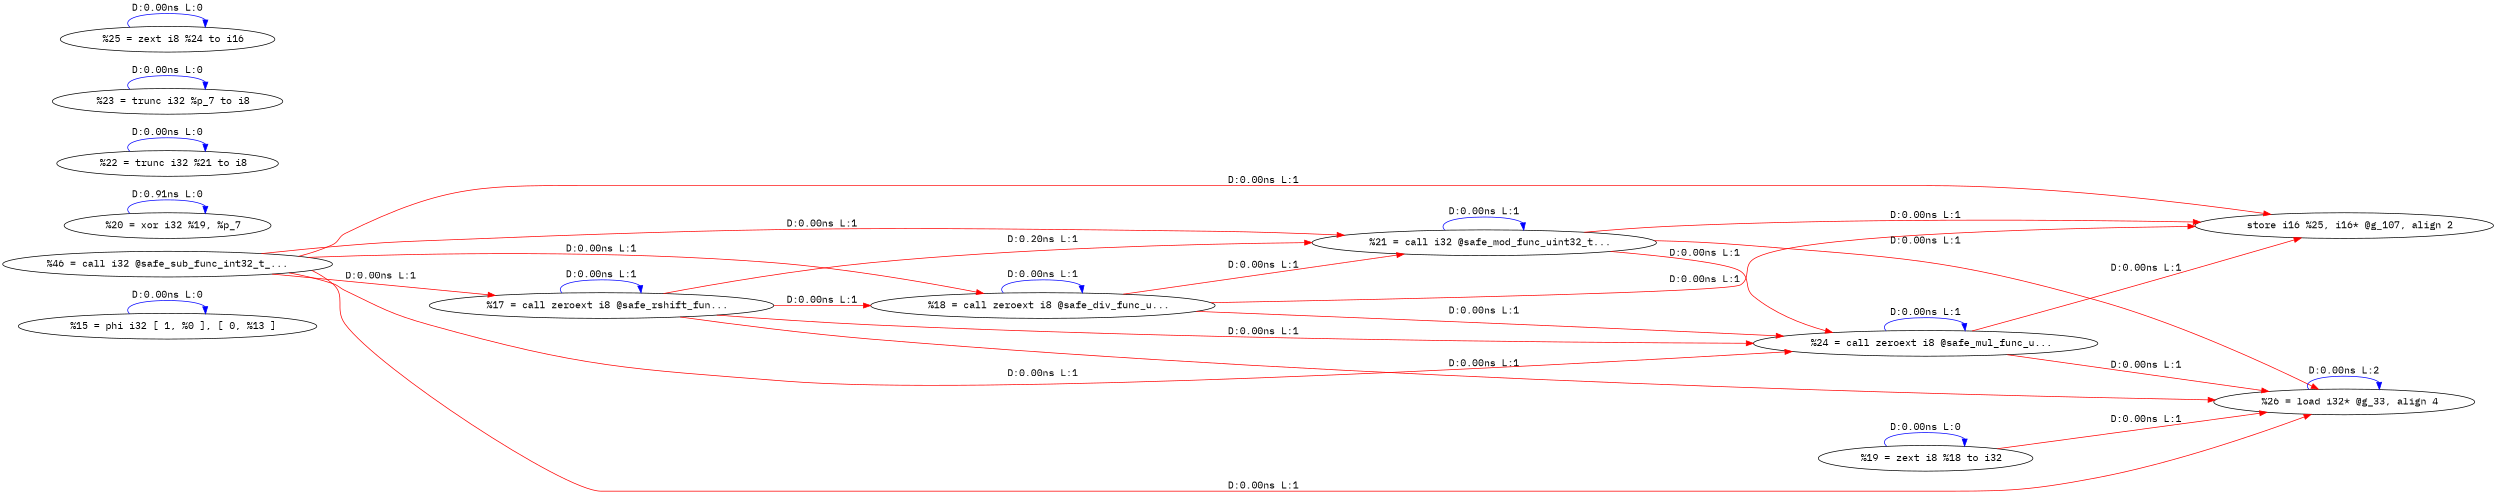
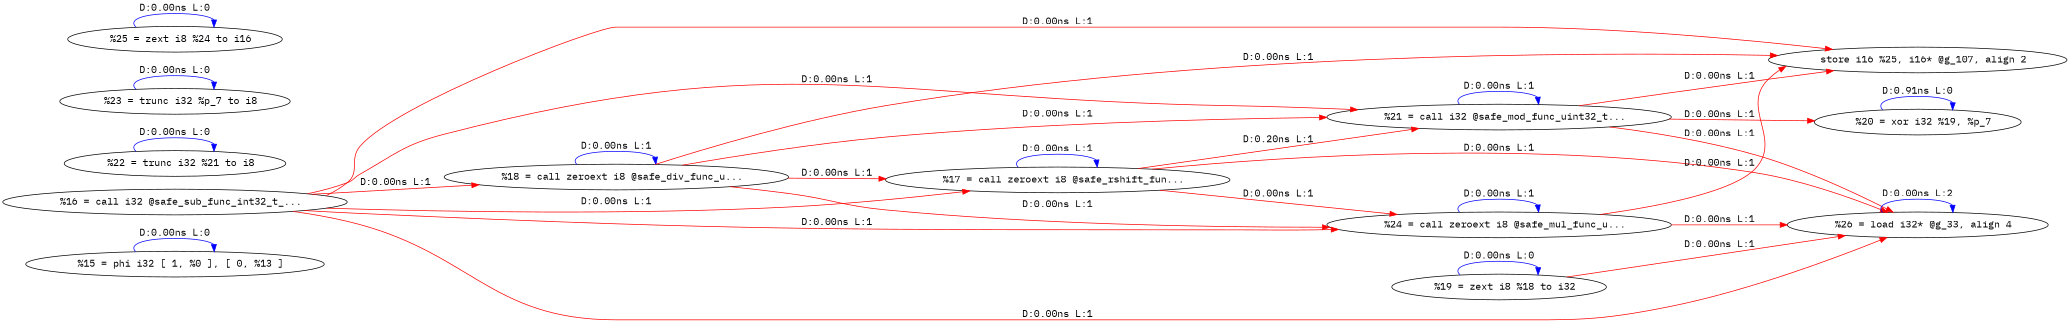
  digraph {
    fontname="IBM Plex Mono"
    rankdir=LR
    node [fontname="IBM Plex Mono"]
    edge [color=red fontname="IBM Plex Mono"]
    n1 [label="  %15 = phi i32 [ 1, %0 ], [ 0, %13 ]"]
    n2 [label="  %17 = call zeroext i8 @safe_rshift_fun..."]
    n3 [label="  %18 = call zeroext i8 @safe_div_func_u..."]
    n4 [label="  %21 = call i32 @safe_mod_func_uint32_t..."]
    n5 [label="  %24 = call zeroext i8 @safe_mul_func_u..."]
    n6 [label="  %26 = load i32* @g_33, align 4"]
    n7 [label="  store i16 %25, i16* @g_107, align 2"]
-   n8 [label="%46 = call i32 @safe_sub_func_int32_t_..."]
+   n8 [label="  %16 = call i32 @safe_sub_func_int32_t_..."]
    n9 [label="  %19 = zext i8 %18 to i32"]
    n10 [label="  %20 = xor i32 %19, %p_7"]
    n11 [label="  %22 = trunc i32 %21 to i8"]
    n12 [label="  %23 = trunc i32 %p_7 to i8"]
    n13 [label="  %25 = zext i8 %24 to i16"]
    n1 -> n1 [color=blue label="D:0.00ns L:0"]
    n2 -> n2 [color=blue label="D:0.00ns L:1"]
-   n2 -> n3 [label="D:0.00ns L:1"]
+   n3 -> n2 [label="D:0.00ns L:1"]
    n2 -> n4 [label="D:0.20ns L:1"]
    n2 -> n5 [label="D:0.00ns L:1"]
    n2 -> n6 [label="D:0.00ns L:1"]
    n3 -> n3 [color=blue label="D:0.00ns L:1"]
    n3 -> n4 [label="D:0.00ns L:1"]
    n3 -> n5 [label="D:0.00ns L:1"]
    n3 -> n7 [label="D:0.00ns L:1"]
    n4 -> n4 [color=blue label="D:0.00ns L:1"]
-   n4 -> n5 [label="D:0.00ns L:1"]
+   n4 -> n10 [label="D:0.00ns L:1"]
    n4 -> n6 [label="D:0.00ns L:1"]
    n4 -> n7 [label="D:0.00ns L:1"]
    n5 -> n5 [color=blue label="D:0.00ns L:1"]
    n5 -> n6 [label="D:0.00ns L:1"]
    n5 -> n7 [label="D:0.00ns L:1"]
    n6 -> n6 [color=blue label="D:0.00ns L:2"]
    n8 -> n2 [label="D:0.00ns L:1"]
    n8 -> n3 [label="D:0.00ns L:1"]
    n8 -> n4 [label="D:0.00ns L:1"]
    n8 -> n5 [label="D:0.00ns L:1"]
    n8 -> n6 [label="D:0.00ns L:1"]
    n8 -> n7 [label="D:0.00ns L:1"]
    n9 -> n6 [label="D:0.00ns L:1"]
    n9 -> n9 [color=blue label="D:0.00ns L:0"]
    n10 -> n10 [color=blue label="D:0.91ns L:0"]
    n11 -> n11 [color=blue label="D:0.00ns L:0"]
    n12 -> n12 [color=blue label="D:0.00ns L:0"]
    n13 -> n13 [color=blue label="D:0.00ns L:0"]
  }
